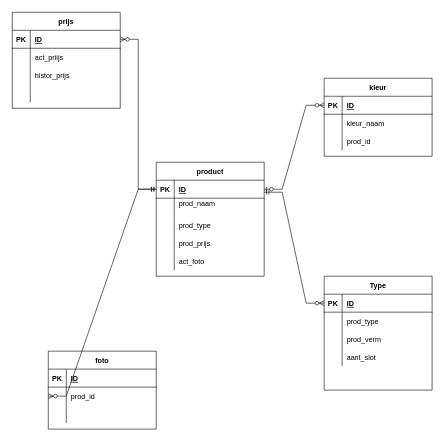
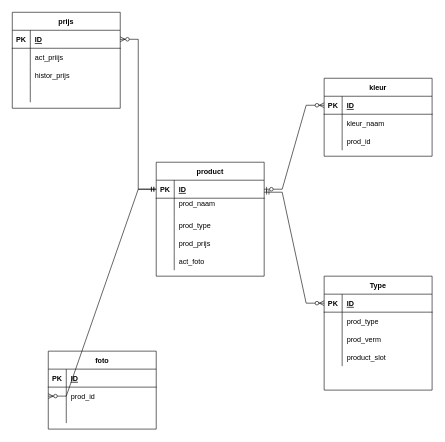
  <mxCell id="0" />
  <mxCell id="1" parent="0" />
  <mxCell id="2" value="product" style="shape=table;startSize=30;container=1;collapsible=1;childLayout=tableLayout;fixedRows=1;rowLines=0;fontStyle=1;align=center;resizeLast=1;" vertex="1" parent="1"><mxGeometry x="260" y="270" width="180" height="190" as="geometry" /></mxCell>
  <mxCell id="3" value="" style="shape=partialRectangle;collapsible=0;dropTarget=0;pointerEvents=0;fillColor=none;top=0;left=0;bottom=1;right=0;points=[[0,0.5],[1,0.5]];portConstraint=eastwest;" vertex="1" parent="2"><mxGeometry y="30" width="180" height="30" as="geometry" /></mxCell>
  <mxCell id="4" value="PK" style="shape=partialRectangle;connectable=0;fillColor=none;top=0;left=0;bottom=0;right=0;fontStyle=1;overflow=hidden;" vertex="1" parent="3"><mxGeometry width="30" height="30" as="geometry"><mxRectangle width="30" height="30" as="alternateBounds" /></mxGeometry></mxCell>
  <mxCell id="5" value="ID" style="shape=partialRectangle;connectable=0;fillColor=none;top=0;left=0;bottom=0;right=0;align=left;spacingLeft=6;fontStyle=5;overflow=hidden;" vertex="1" parent="3"><mxGeometry x="30" width="150" height="30" as="geometry"><mxRectangle width="150" height="30" as="alternateBounds" /></mxGeometry></mxCell>
  <mxCell id="6" value="" style="shape=partialRectangle;collapsible=0;dropTarget=0;pointerEvents=0;fillColor=none;top=0;left=0;bottom=0;right=0;points=[[0,0.5],[1,0.5]];portConstraint=eastwest;" vertex="1" parent="2"><mxGeometry y="60" width="180" height="30" as="geometry" /></mxCell>
  <mxCell id="7" value="" style="shape=partialRectangle;connectable=0;fillColor=none;top=0;left=0;bottom=0;right=0;editable=1;overflow=hidden;" vertex="1" parent="6"><mxGeometry width="30" height="30" as="geometry"><mxRectangle width="30" height="30" as="alternateBounds" /></mxGeometry></mxCell>
  <mxCell id="8" value="prod_naam&#10;" style="shape=partialRectangle;connectable=0;fillColor=none;top=0;left=0;bottom=0;right=0;align=left;spacingLeft=6;overflow=hidden;" vertex="1" parent="6"><mxGeometry x="30" width="150" height="30" as="geometry"><mxRectangle width="150" height="30" as="alternateBounds" /></mxGeometry></mxCell>
  <mxCell id="9" value="" style="shape=partialRectangle;collapsible=0;dropTarget=0;pointerEvents=0;fillColor=none;top=0;left=0;bottom=0;right=0;points=[[0,0.5],[1,0.5]];portConstraint=eastwest;" vertex="1" parent="2"><mxGeometry y="90" width="180" height="30" as="geometry" /></mxCell>
  <mxCell id="10" value="" style="shape=partialRectangle;connectable=0;fillColor=none;top=0;left=0;bottom=0;right=0;editable=1;overflow=hidden;" vertex="1" parent="9"><mxGeometry width="30" height="30" as="geometry"><mxRectangle width="30" height="30" as="alternateBounds" /></mxGeometry></mxCell>
  <mxCell id="11" value="prod_type" style="shape=partialRectangle;connectable=0;fillColor=none;top=0;left=0;bottom=0;right=0;align=left;spacingLeft=6;overflow=hidden;" vertex="1" parent="9"><mxGeometry x="30" width="150" height="30" as="geometry"><mxRectangle width="150" height="30" as="alternateBounds" /></mxGeometry></mxCell>
  <mxCell id="12" value="" style="shape=partialRectangle;collapsible=0;dropTarget=0;pointerEvents=0;fillColor=none;top=0;left=0;bottom=0;right=0;points=[[0,0.5],[1,0.5]];portConstraint=eastwest;" vertex="1" parent="2"><mxGeometry y="120" width="180" height="30" as="geometry" /></mxCell>
  <mxCell id="13" value="" style="shape=partialRectangle;connectable=0;fillColor=none;top=0;left=0;bottom=0;right=0;editable=1;overflow=hidden;" vertex="1" parent="12"><mxGeometry width="30" height="30" as="geometry"><mxRectangle width="30" height="30" as="alternateBounds" /></mxGeometry></mxCell>
  <mxCell id="14" value="prod_prijs" style="shape=partialRectangle;connectable=0;fillColor=none;top=0;left=0;bottom=0;right=0;align=left;spacingLeft=6;overflow=hidden;" vertex="1" parent="12"><mxGeometry x="30" width="150" height="30" as="geometry"><mxRectangle width="150" height="30" as="alternateBounds" /></mxGeometry></mxCell>
  <mxCell id="15" value="" style="shape=partialRectangle;collapsible=0;dropTarget=0;pointerEvents=0;fillColor=none;top=0;left=0;bottom=0;right=0;points=[[0,0.5],[1,0.5]];portConstraint=eastwest;" vertex="1" parent="2"><mxGeometry y="150" width="180" height="30" as="geometry" /></mxCell>
  <mxCell id="16" value="" style="shape=partialRectangle;connectable=0;fillColor=none;top=0;left=0;bottom=0;right=0;editable=1;overflow=hidden;" vertex="1" parent="15"><mxGeometry width="30" height="30" as="geometry"><mxRectangle width="30" height="30" as="alternateBounds" /></mxGeometry></mxCell>
  <mxCell id="17" value="act_foto" style="shape=partialRectangle;connectable=0;fillColor=none;top=0;left=0;bottom=0;right=0;align=left;spacingLeft=6;overflow=hidden;" vertex="1" parent="15"><mxGeometry x="30" width="150" height="30" as="geometry"><mxRectangle width="150" height="30" as="alternateBounds" /></mxGeometry></mxCell>
  <mxCell id="18" value="prijs" style="shape=table;startSize=30;container=1;collapsible=1;childLayout=tableLayout;fixedRows=1;rowLines=0;fontStyle=1;align=center;resizeLast=1;" vertex="1" parent="1"><mxGeometry x="20" y="20" width="180" height="160" as="geometry" /></mxCell>
  <mxCell id="19" value="" style="shape=partialRectangle;collapsible=0;dropTarget=0;pointerEvents=0;fillColor=none;top=0;left=0;bottom=1;right=0;points=[[0,0.5],[1,0.5]];portConstraint=eastwest;" vertex="1" parent="18"><mxGeometry y="30" width="180" height="30" as="geometry" /></mxCell>
  <mxCell id="20" value="PK" style="shape=partialRectangle;connectable=0;fillColor=none;top=0;left=0;bottom=0;right=0;fontStyle=1;overflow=hidden;" vertex="1" parent="19"><mxGeometry width="30" height="30" as="geometry"><mxRectangle width="30" height="30" as="alternateBounds" /></mxGeometry></mxCell>
  <mxCell id="21" value="ID" style="shape=partialRectangle;connectable=0;fillColor=none;top=0;left=0;bottom=0;right=0;align=left;spacingLeft=6;fontStyle=5;overflow=hidden;" vertex="1" parent="19"><mxGeometry x="30" width="150" height="30" as="geometry"><mxRectangle width="150" height="30" as="alternateBounds" /></mxGeometry></mxCell>
  <mxCell id="22" value="" style="shape=partialRectangle;collapsible=0;dropTarget=0;pointerEvents=0;fillColor=none;top=0;left=0;bottom=0;right=0;points=[[0,0.5],[1,0.5]];portConstraint=eastwest;" vertex="1" parent="18"><mxGeometry y="60" width="180" height="30" as="geometry" /></mxCell>
  <mxCell id="23" value="" style="shape=partialRectangle;connectable=0;fillColor=none;top=0;left=0;bottom=0;right=0;editable=1;overflow=hidden;" vertex="1" parent="22"><mxGeometry width="30" height="30" as="geometry"><mxRectangle width="30" height="30" as="alternateBounds" /></mxGeometry></mxCell>
  <mxCell id="24" value="act_priijs" style="shape=partialRectangle;connectable=0;fillColor=none;top=0;left=0;bottom=0;right=0;align=left;spacingLeft=6;overflow=hidden;" vertex="1" parent="22"><mxGeometry x="30" width="150" height="30" as="geometry"><mxRectangle width="150" height="30" as="alternateBounds" /></mxGeometry></mxCell>
  <mxCell id="25" value="" style="shape=partialRectangle;collapsible=0;dropTarget=0;pointerEvents=0;fillColor=none;top=0;left=0;bottom=0;right=0;points=[[0,0.5],[1,0.5]];portConstraint=eastwest;" vertex="1" parent="18"><mxGeometry y="90" width="180" height="30" as="geometry" /></mxCell>
  <mxCell id="26" value="" style="shape=partialRectangle;connectable=0;fillColor=none;top=0;left=0;bottom=0;right=0;editable=1;overflow=hidden;" vertex="1" parent="25"><mxGeometry width="30" height="30" as="geometry"><mxRectangle width="30" height="30" as="alternateBounds" /></mxGeometry></mxCell>
  <mxCell id="27" value="histor_prijs" style="shape=partialRectangle;connectable=0;fillColor=none;top=0;left=0;bottom=0;right=0;align=left;spacingLeft=6;overflow=hidden;" vertex="1" parent="25"><mxGeometry x="30" width="150" height="30" as="geometry"><mxRectangle width="150" height="30" as="alternateBounds" /></mxGeometry></mxCell>
  <mxCell id="28" value="" style="shape=partialRectangle;collapsible=0;dropTarget=0;pointerEvents=0;fillColor=none;top=0;left=0;bottom=0;right=0;points=[[0,0.5],[1,0.5]];portConstraint=eastwest;" vertex="1" parent="18"><mxGeometry y="120" width="180" height="30" as="geometry" /></mxCell>
  <mxCell id="29" value="" style="shape=partialRectangle;connectable=0;fillColor=none;top=0;left=0;bottom=0;right=0;editable=1;overflow=hidden;" vertex="1" parent="28"><mxGeometry width="30" height="30" as="geometry"><mxRectangle width="30" height="30" as="alternateBounds" /></mxGeometry></mxCell>
  <mxCell id="30" value="" style="shape=partialRectangle;connectable=0;fillColor=none;top=0;left=0;bottom=0;right=0;align=left;spacingLeft=6;overflow=hidden;" vertex="1" parent="28"><mxGeometry x="30" width="150" height="30" as="geometry"><mxRectangle width="150" height="30" as="alternateBounds" /></mxGeometry></mxCell>
  <mxCell id="31" value="foto" style="shape=table;startSize=30;container=1;collapsible=1;childLayout=tableLayout;fixedRows=1;rowLines=0;fontStyle=1;align=center;resizeLast=1;" vertex="1" parent="1"><mxGeometry x="80" y="585" width="180" height="130" as="geometry" /></mxCell>
  <mxCell id="32" value="" style="shape=partialRectangle;collapsible=0;dropTarget=0;pointerEvents=0;fillColor=none;top=0;left=0;bottom=1;right=0;points=[[0,0.5],[1,0.5]];portConstraint=eastwest;" vertex="1" parent="31"><mxGeometry y="30" width="180" height="30" as="geometry" /></mxCell>
  <mxCell id="33" value="PK" style="shape=partialRectangle;connectable=0;fillColor=none;top=0;left=0;bottom=0;right=0;fontStyle=1;overflow=hidden;" vertex="1" parent="32"><mxGeometry width="30" height="30" as="geometry"><mxRectangle width="30" height="30" as="alternateBounds" /></mxGeometry></mxCell>
  <mxCell id="34" value="ID" style="shape=partialRectangle;connectable=0;fillColor=none;top=0;left=0;bottom=0;right=0;align=left;spacingLeft=6;fontStyle=5;overflow=hidden;" vertex="1" parent="32"><mxGeometry x="30" width="150" height="30" as="geometry"><mxRectangle width="150" height="30" as="alternateBounds" /></mxGeometry></mxCell>
  <mxCell id="35" value="" style="shape=partialRectangle;collapsible=0;dropTarget=0;pointerEvents=0;fillColor=none;top=0;left=0;bottom=0;right=0;points=[[0,0.5],[1,0.5]];portConstraint=eastwest;" vertex="1" parent="31"><mxGeometry y="60" width="180" height="30" as="geometry" /></mxCell>
  <mxCell id="36" value="" style="shape=partialRectangle;connectable=0;fillColor=none;top=0;left=0;bottom=0;right=0;editable=1;overflow=hidden;" vertex="1" parent="35"><mxGeometry width="30" height="30" as="geometry"><mxRectangle width="30" height="30" as="alternateBounds" /></mxGeometry></mxCell>
  <mxCell id="37" value="prod_id" style="shape=partialRectangle;connectable=0;fillColor=none;top=0;left=0;bottom=0;right=0;align=left;spacingLeft=6;overflow=hidden;" vertex="1" parent="35"><mxGeometry x="30" width="150" height="30" as="geometry"><mxRectangle width="150" height="30" as="alternateBounds" /></mxGeometry></mxCell>
  <mxCell id="38" value="" style="shape=partialRectangle;collapsible=0;dropTarget=0;pointerEvents=0;fillColor=none;top=0;left=0;bottom=0;right=0;points=[[0,0.5],[1,0.5]];portConstraint=eastwest;" vertex="1" parent="31"><mxGeometry y="90" width="180" height="30" as="geometry" /></mxCell>
  <mxCell id="39" value="" style="shape=partialRectangle;connectable=0;fillColor=none;top=0;left=0;bottom=0;right=0;editable=1;overflow=hidden;" vertex="1" parent="38"><mxGeometry width="30" height="30" as="geometry"><mxRectangle width="30" height="30" as="alternateBounds" /></mxGeometry></mxCell>
  <mxCell id="40" value="" style="shape=partialRectangle;connectable=0;fillColor=none;top=0;left=0;bottom=0;right=0;align=left;spacingLeft=6;overflow=hidden;" vertex="1" parent="38"><mxGeometry x="30" width="150" height="30" as="geometry"><mxRectangle width="150" height="30" as="alternateBounds" /></mxGeometry></mxCell>
  <mxCell id="41" value="" style="edgeStyle=entityRelationEdgeStyle;fontSize=12;html=1;endArrow=ERzeroToMany;startArrow=ERmandOne;rounded=0;exitX=0;exitY=0.5;exitDx=0;exitDy=0;entryX=0;entryY=0.5;entryDx=0;entryDy=0;" edge="1" parent="1" source="3" target="35"><mxGeometry width="100" height="100" relative="1" as="geometry"><mxPoint x="260" y="180" as="sourcePoint" /><mxPoint x="360" y="80" as="targetPoint" /></mxGeometry></mxCell>
  <mxCell id="42" value="" style="edgeStyle=entityRelationEdgeStyle;fontSize=12;html=1;endArrow=ERzeroToMany;startArrow=ERmandOne;rounded=0;exitX=0;exitY=0.5;exitDx=0;exitDy=0;entryX=1;entryY=0.5;entryDx=0;entryDy=0;" edge="1" parent="1" source="3" target="19"><mxGeometry width="100" height="100" relative="1" as="geometry"><mxPoint x="260" y="180" as="sourcePoint" /><mxPoint x="106" y="-30" as="targetPoint" /></mxGeometry></mxCell>
  <mxCell id="43" value="kleur" style="shape=table;startSize=30;container=1;collapsible=1;childLayout=tableLayout;fixedRows=1;rowLines=0;fontStyle=1;align=center;resizeLast=1;" vertex="1" parent="1"><mxGeometry x="540" y="130" width="180" height="130" as="geometry" /></mxCell>
  <mxCell id="44" value="" style="shape=partialRectangle;collapsible=0;dropTarget=0;pointerEvents=0;fillColor=none;top=0;left=0;bottom=1;right=0;points=[[0,0.5],[1,0.5]];portConstraint=eastwest;" vertex="1" parent="43"><mxGeometry y="30" width="180" height="30" as="geometry" /></mxCell>
  <mxCell id="45" value="PK" style="shape=partialRectangle;connectable=0;fillColor=none;top=0;left=0;bottom=0;right=0;fontStyle=1;overflow=hidden;" vertex="1" parent="44"><mxGeometry width="30" height="30" as="geometry"><mxRectangle width="30" height="30" as="alternateBounds" /></mxGeometry></mxCell>
  <mxCell id="46" value="ID" style="shape=partialRectangle;connectable=0;fillColor=none;top=0;left=0;bottom=0;right=0;align=left;spacingLeft=6;fontStyle=5;overflow=hidden;" vertex="1" parent="44"><mxGeometry x="30" width="150" height="30" as="geometry"><mxRectangle width="150" height="30" as="alternateBounds" /></mxGeometry></mxCell>
  <mxCell id="47" value="" style="shape=partialRectangle;collapsible=0;dropTarget=0;pointerEvents=0;fillColor=none;top=0;left=0;bottom=0;right=0;points=[[0,0.5],[1,0.5]];portConstraint=eastwest;" vertex="1" parent="43"><mxGeometry y="60" width="180" height="30" as="geometry" /></mxCell>
  <mxCell id="48" value="" style="shape=partialRectangle;connectable=0;fillColor=none;top=0;left=0;bottom=0;right=0;editable=1;overflow=hidden;" vertex="1" parent="47"><mxGeometry width="30" height="30" as="geometry"><mxRectangle width="30" height="30" as="alternateBounds" /></mxGeometry></mxCell>
  <mxCell id="49" value="kleur_naam" style="shape=partialRectangle;connectable=0;fillColor=none;top=0;left=0;bottom=0;right=0;align=left;spacingLeft=6;overflow=hidden;" vertex="1" parent="47"><mxGeometry x="30" width="150" height="30" as="geometry"><mxRectangle width="150" height="30" as="alternateBounds" /></mxGeometry></mxCell>
  <mxCell id="50" value="" style="shape=partialRectangle;collapsible=0;dropTarget=0;pointerEvents=0;fillColor=none;top=0;left=0;bottom=0;right=0;points=[[0,0.5],[1,0.5]];portConstraint=eastwest;" vertex="1" parent="43"><mxGeometry y="90" width="180" height="30" as="geometry" /></mxCell>
  <mxCell id="51" value="" style="shape=partialRectangle;connectable=0;fillColor=none;top=0;left=0;bottom=0;right=0;editable=1;overflow=hidden;" vertex="1" parent="50"><mxGeometry width="30" height="30" as="geometry"><mxRectangle width="30" height="30" as="alternateBounds" /></mxGeometry></mxCell>
  <mxCell id="52" value="prod_id" style="shape=partialRectangle;connectable=0;fillColor=none;top=0;left=0;bottom=0;right=0;align=left;spacingLeft=6;overflow=hidden;" vertex="1" parent="50"><mxGeometry x="30" width="150" height="30" as="geometry"><mxRectangle width="150" height="30" as="alternateBounds" /></mxGeometry></mxCell>
  <mxCell id="53" value="" style="edgeStyle=entityRelationEdgeStyle;fontSize=12;html=1;endArrow=ERzeroToMany;startArrow=ERzeroToOne;rounded=0;entryX=0;entryY=0.5;entryDx=0;entryDy=0;exitX=1;exitY=0.5;exitDx=0;exitDy=0;" edge="1" parent="1" source="3" target="44"><mxGeometry width="100" height="100" relative="1" as="geometry"><mxPoint x="310" y="210" as="sourcePoint" /><mxPoint x="410" y="110" as="targetPoint" /></mxGeometry></mxCell>
  <mxCell id="54" value="Type" style="shape=table;startSize=30;container=1;collapsible=1;childLayout=tableLayout;fixedRows=1;rowLines=0;fontStyle=1;align=center;resizeLast=1;" vertex="1" parent="1"><mxGeometry x="540" y="460" width="180" height="190" as="geometry" /></mxCell>
  <mxCell id="55" value="" style="shape=partialRectangle;collapsible=0;dropTarget=0;pointerEvents=0;fillColor=none;top=0;left=0;bottom=1;right=0;points=[[0,0.5],[1,0.5]];portConstraint=eastwest;" vertex="1" parent="54"><mxGeometry y="30" width="180" height="30" as="geometry" /></mxCell>
  <mxCell id="56" value="PK" style="shape=partialRectangle;connectable=0;fillColor=none;top=0;left=0;bottom=0;right=0;fontStyle=1;overflow=hidden;" vertex="1" parent="55"><mxGeometry width="30" height="30" as="geometry"><mxRectangle width="30" height="30" as="alternateBounds" /></mxGeometry></mxCell>
  <mxCell id="57" value="ID" style="shape=partialRectangle;connectable=0;fillColor=none;top=0;left=0;bottom=0;right=0;align=left;spacingLeft=6;fontStyle=5;overflow=hidden;" vertex="1" parent="55"><mxGeometry x="30" width="150" height="30" as="geometry"><mxRectangle width="150" height="30" as="alternateBounds" /></mxGeometry></mxCell>
  <mxCell id="58" value="" style="shape=partialRectangle;collapsible=0;dropTarget=0;pointerEvents=0;fillColor=none;top=0;left=0;bottom=0;right=0;points=[[0,0.5],[1,0.5]];portConstraint=eastwest;" vertex="1" parent="54"><mxGeometry y="60" width="180" height="30" as="geometry" /></mxCell>
  <mxCell id="59" value="" style="shape=partialRectangle;connectable=0;fillColor=none;top=0;left=0;bottom=0;right=0;editable=1;overflow=hidden;" vertex="1" parent="58"><mxGeometry width="30" height="30" as="geometry"><mxRectangle width="30" height="30" as="alternateBounds" /></mxGeometry></mxCell>
  <mxCell id="60" value="prod_type" style="shape=partialRectangle;connectable=0;fillColor=none;top=0;left=0;bottom=0;right=0;align=left;spacingLeft=6;overflow=hidden;" vertex="1" parent="58"><mxGeometry x="30" width="150" height="30" as="geometry"><mxRectangle width="150" height="30" as="alternateBounds" /></mxGeometry></mxCell>
  <mxCell id="61" value="" style="shape=partialRectangle;collapsible=0;dropTarget=0;pointerEvents=0;fillColor=none;top=0;left=0;bottom=0;right=0;points=[[0,0.5],[1,0.5]];portConstraint=eastwest;" vertex="1" parent="54"><mxGeometry y="90" width="180" height="30" as="geometry" /></mxCell>
  <mxCell id="62" value="" style="shape=partialRectangle;connectable=0;fillColor=none;top=0;left=0;bottom=0;right=0;editable=1;overflow=hidden;" vertex="1" parent="61"><mxGeometry width="30" height="30" as="geometry"><mxRectangle width="30" height="30" as="alternateBounds" /></mxGeometry></mxCell>
  <mxCell id="63" value="prod_verm" style="shape=partialRectangle;connectable=0;fillColor=none;top=0;left=0;bottom=0;right=0;align=left;spacingLeft=6;overflow=hidden;" vertex="1" parent="61"><mxGeometry x="30" width="150" height="30" as="geometry"><mxRectangle width="150" height="30" as="alternateBounds" /></mxGeometry></mxCell>
  <mxCell id="64" value="" style="shape=partialRectangle;collapsible=0;dropTarget=0;pointerEvents=0;fillColor=none;top=0;left=0;bottom=0;right=0;points=[[0,0.5],[1,0.5]];portConstraint=eastwest;" vertex="1" parent="54"><mxGeometry y="120" width="180" height="30" as="geometry" /></mxCell>
  <mxCell id="65" value="" style="shape=partialRectangle;connectable=0;fillColor=none;top=0;left=0;bottom=0;right=0;editable=1;overflow=hidden;" vertex="1" parent="64"><mxGeometry width="30" height="30" as="geometry"><mxRectangle width="30" height="30" as="alternateBounds" /></mxGeometry></mxCell>
- <mxCell id="66" value="aant_slot" style="shape=partialRectangle;connectable=0;fillColor=none;top=0;left=0;bottom=0;right=0;align=left;spacingLeft=6;overflow=hidden;" vertex="1" parent="64"><mxGeometry x="30" width="150" height="30" as="geometry"><mxRectangle width="150" height="30" as="alternateBounds" /></mxGeometry></mxCell>
+ <mxCell id="66" value="product_slot" style="shape=partialRectangle;connectable=0;fillColor=none;top=0;left=0;bottom=0;right=0;align=left;spacingLeft=6;overflow=hidden;" vertex="1" parent="64"><mxGeometry x="30" width="150" height="30" as="geometry"><mxRectangle width="150" height="30" as="alternateBounds" /></mxGeometry></mxCell>
  <mxCell id="67" value="" style="shape=partialRectangle;collapsible=0;dropTarget=0;pointerEvents=0;fillColor=none;top=0;left=0;bottom=0;right=0;points=[[0,0.5],[1,0.5]];portConstraint=eastwest;" vertex="1" parent="54"><mxGeometry y="150" width="180" height="30" as="geometry" /></mxCell>
  <mxCell id="68" value="" style="shape=partialRectangle;connectable=0;fillColor=none;top=0;left=0;bottom=0;right=0;editable=1;overflow=hidden;" vertex="1" parent="67"><mxGeometry width="30" height="30" as="geometry"><mxRectangle width="30" height="30" as="alternateBounds" /></mxGeometry></mxCell>
  <mxCell id="69" value="" style="edgeStyle=entityRelationEdgeStyle;fontSize=12;html=1;endArrow=ERzeroToMany;startArrow=ERmandOne;rounded=0;entryX=0;entryY=0.5;entryDx=0;entryDy=0;" edge="1" parent="1" target="55"><mxGeometry width="100" height="100" relative="1" as="geometry"><mxPoint x="440" y="320" as="sourcePoint" /><mxPoint x="540" y="220" as="targetPoint" /></mxGeometry></mxCell>
